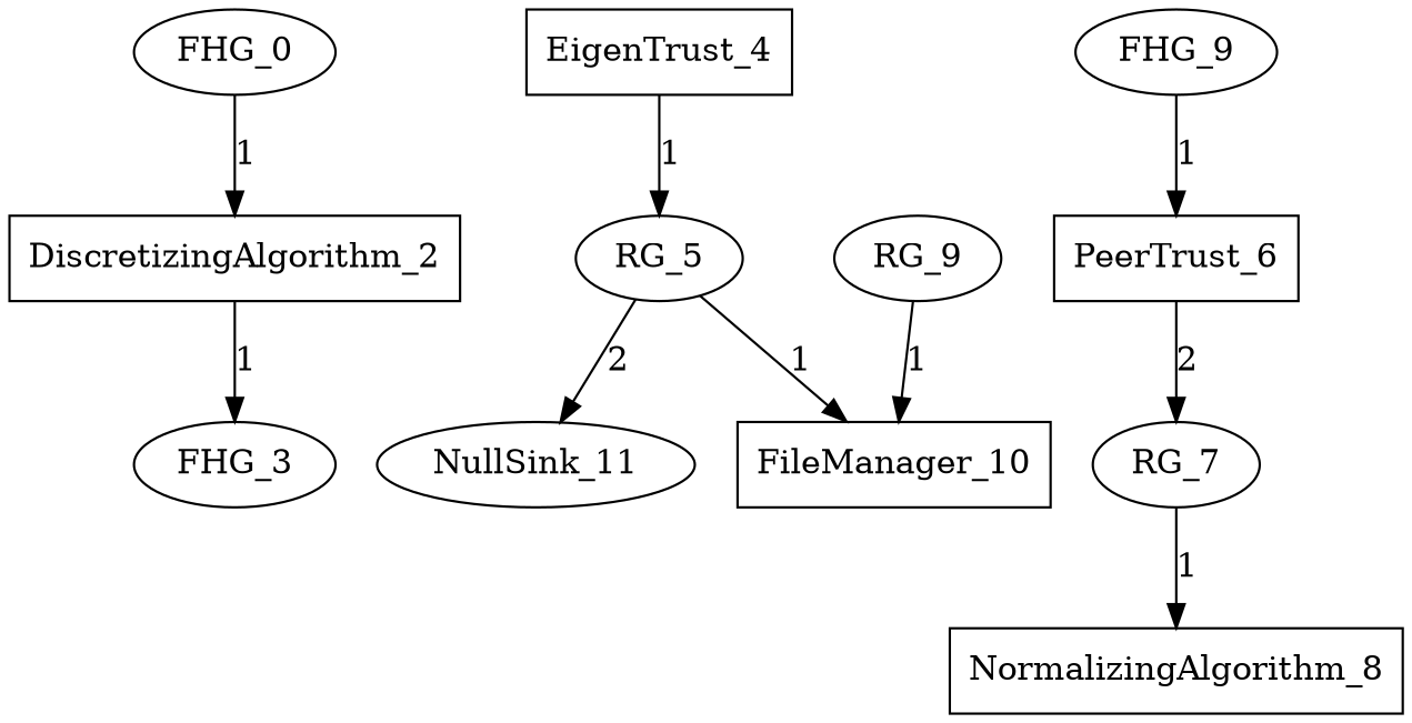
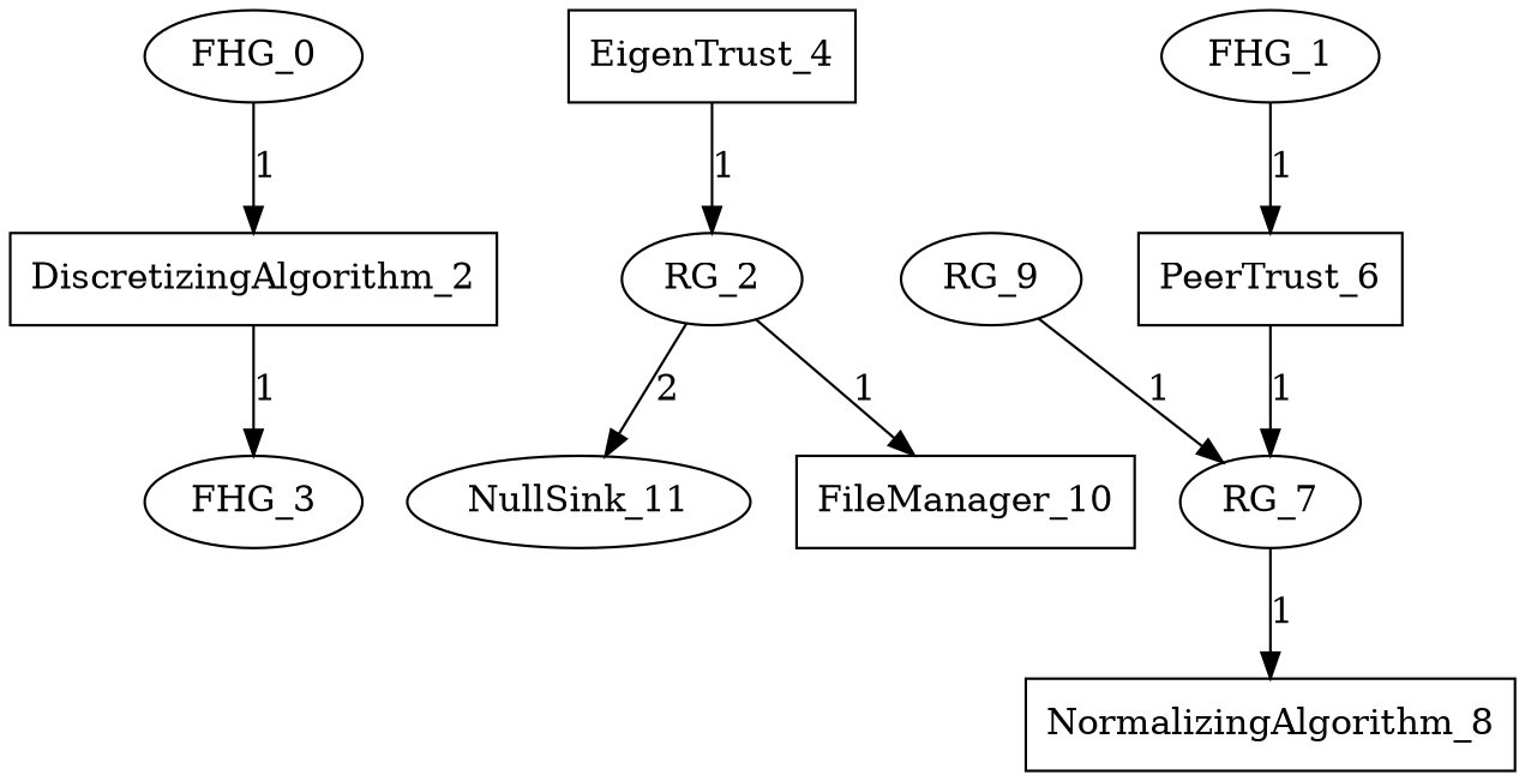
  digraph {
    DiscretizingAlgorithm_2 [shape=box]
    FHG_3
    FHG_0
    EigenTrust_4 [shape=box]
-   RG_5
+   RG_5 [label=RG_2]
    FileManager_10 [shape=box]
    NullSink_11
    PeerTrust_6 [shape=box]
    RG_7
    NormalizingAlgorithm_8 [shape=box]
-   FHG_1 [label=FHG_9]
+   FHG_1
    RG_9
    DiscretizingAlgorithm_2 -> FHG_3 [label=1]
    FHG_0 -> DiscretizingAlgorithm_2 [label=1]
    EigenTrust_4 -> RG_5 [label=1]
    RG_5 -> FileManager_10 [label=1]
    RG_5 -> NullSink_11 [label=2]
-   PeerTrust_6 -> RG_7 [label=2]
+   PeerTrust_6 -> RG_7 [label=1]
    RG_7 -> NormalizingAlgorithm_8 [label=1]
    FHG_1 -> PeerTrust_6 [label=1]
-   RG_9 -> FileManager_10 [label=1]
+   RG_9 -> RG_7 [label=1]
  }
